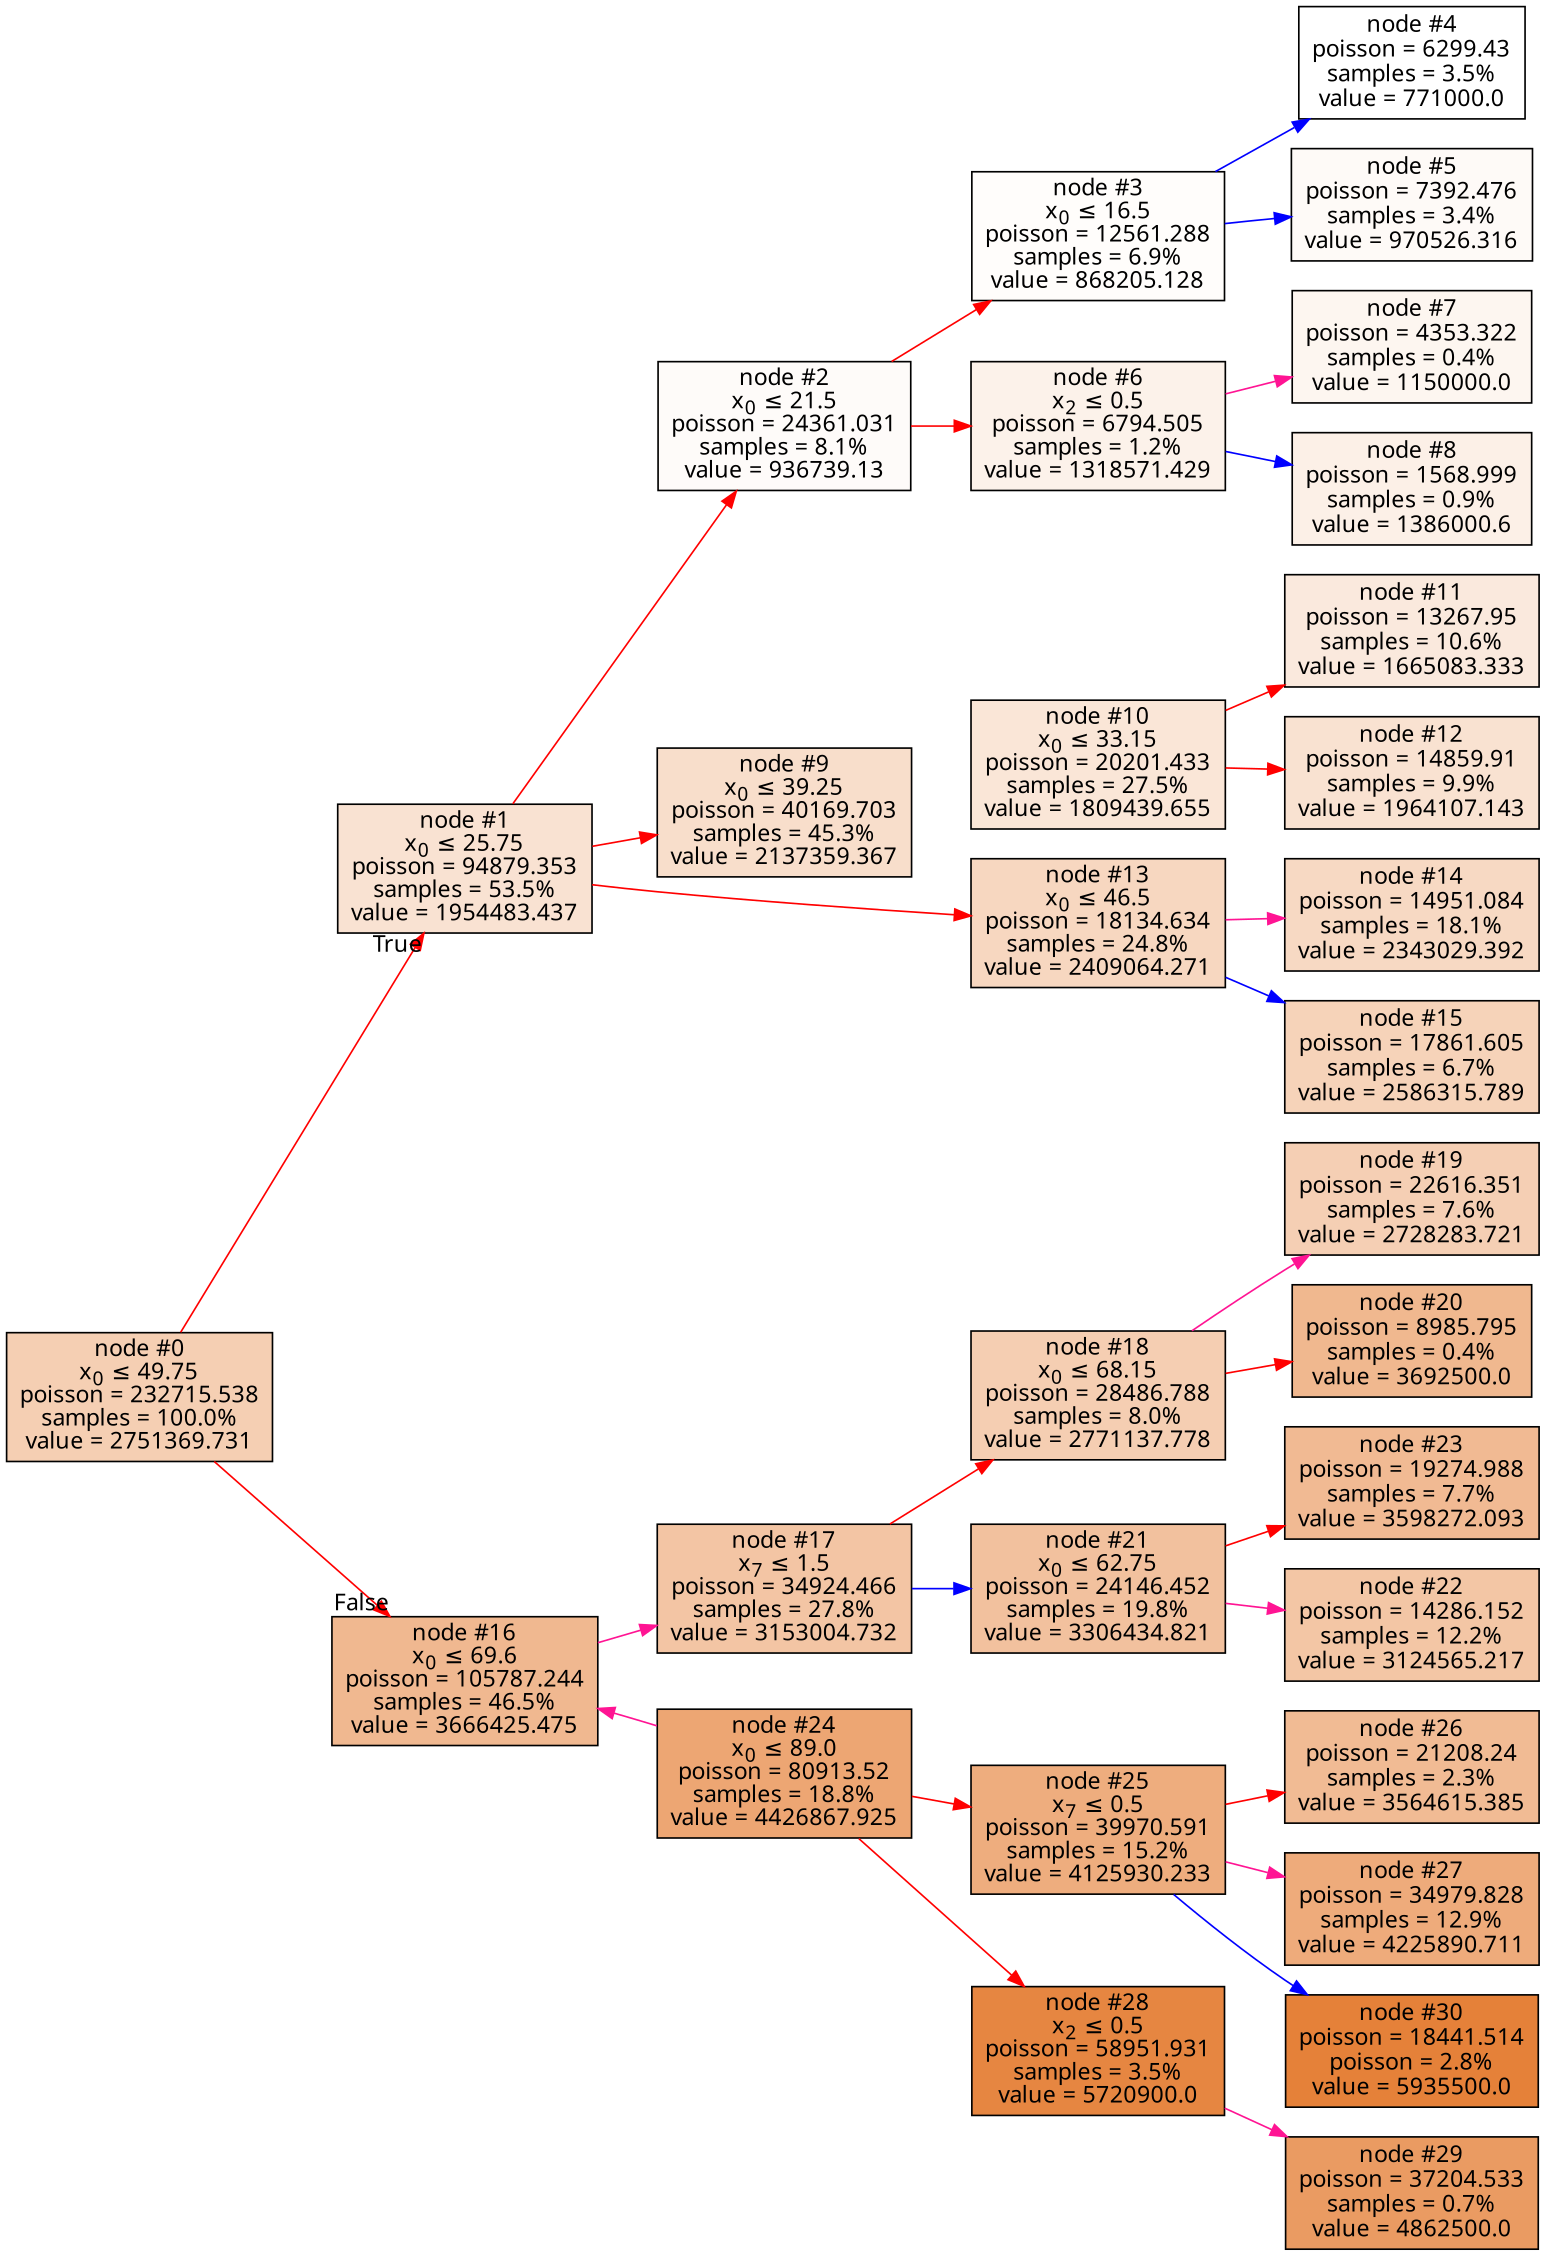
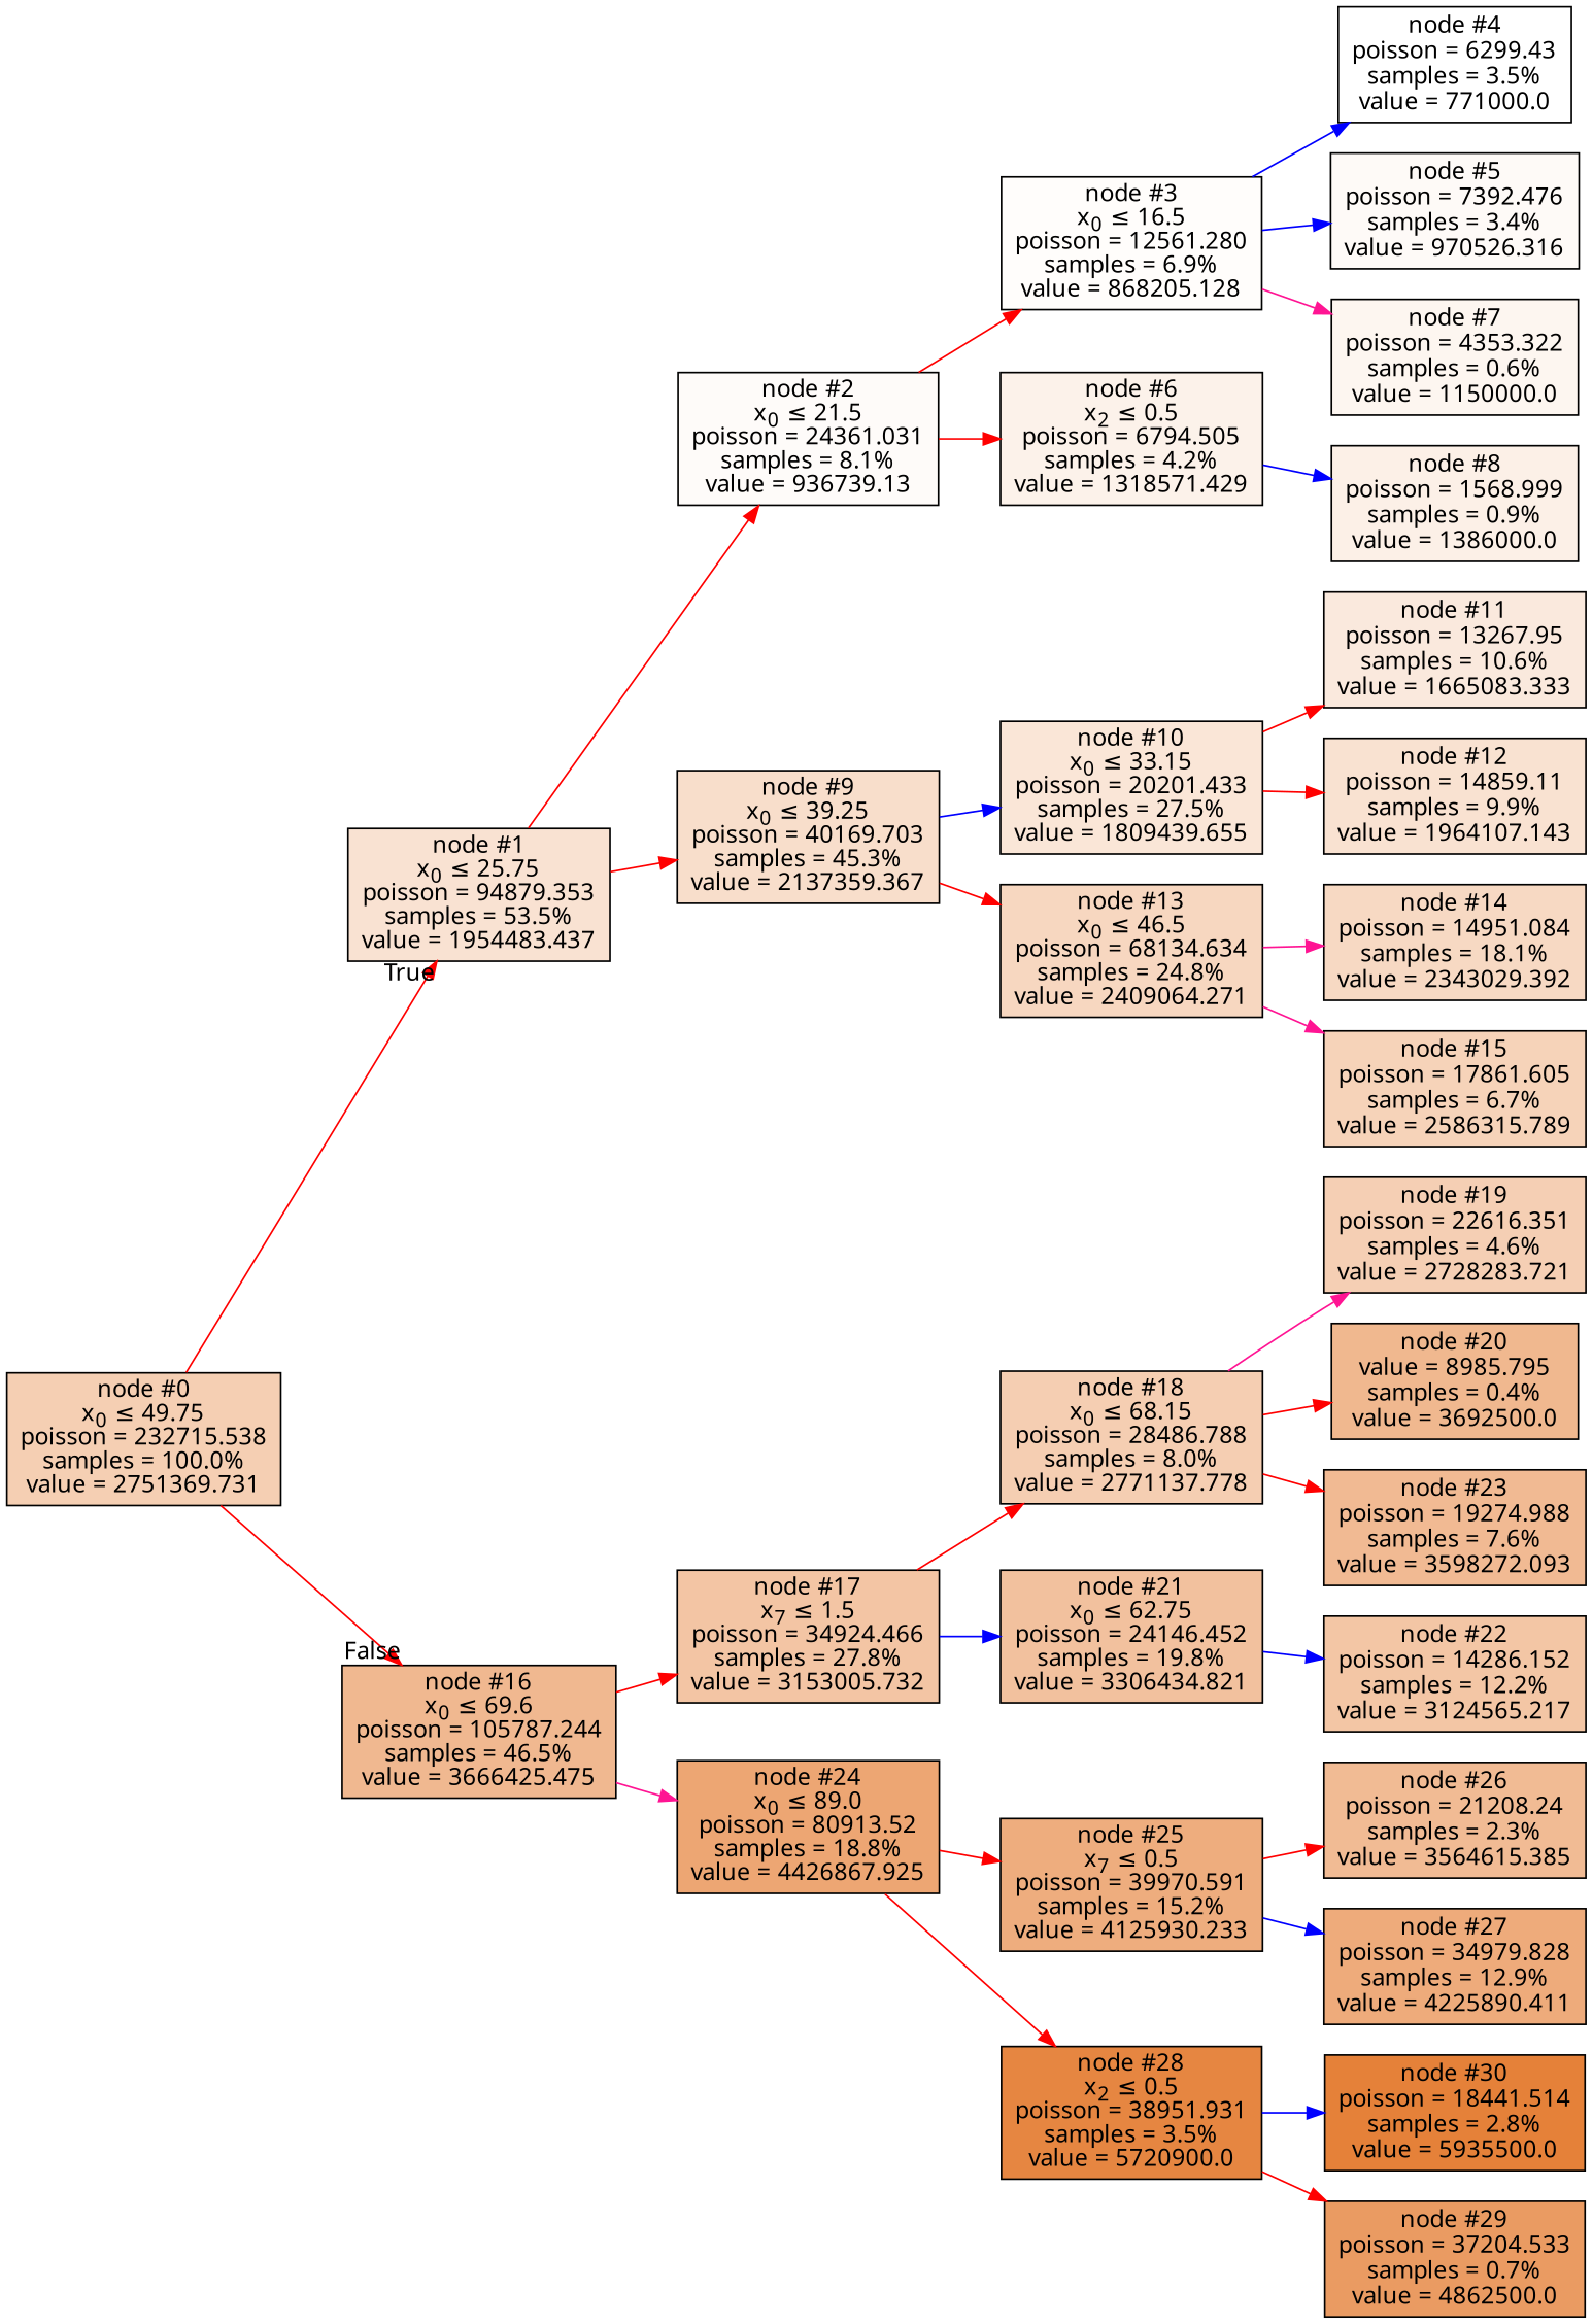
  digraph {
    fontname="Noto Sans"
    rankdir=LR
    node [color=black fontname="Noto Sans" shape=box style=filled]
    edge [color=red fontname="Noto Sans"]
    n1 [fillcolor="#f5cfb3" label=<node &#35;0<br/>x<SUB>0</SUB> &le; 49.75<br/>poisson = 232715.538<br/>samples = 100.0%<br/>value = 2751369.731>]
    n2 [fillcolor="#f9e2d2" label=<node &#35;1<br/>x<SUB>0</SUB> &le; 25.75<br/>poisson = 94879.353<br/>samples = 53.5%<br/>value = 1954483.437>]
    n3 [fillcolor="#f0b890" label=<node &#35;16<br/>x<SUB>0</SUB> &le; 69.6<br/>poisson = 105787.244<br/>samples = 46.5%<br/>value = 3666425.475>]
    n4 [fillcolor="#fefbf9" label=<node &#35;2<br/>x<SUB>0</SUB> &le; 21.5<br/>poisson = 24361.031<br/>samples = 8.1%<br/>value = 936739.13>]
    n5 [fillcolor="#f8decb" label=<node &#35;9<br/>x<SUB>0</SUB> &le; 39.25<br/>poisson = 40169.703<br/>samples = 45.3%<br/>value = 2137359.367>]
-   n6 [fillcolor="#f3c5a4" label=<node &#35;17<br/>x<SUB>7</SUB> &le; 1.5<br/>poisson = 34924.466<br/>samples = 27.8%<br/>value = 3153004.732>]
+   n6 [fillcolor="#f3c5a4" label=<node &#35;17<br/>x<SUB>7</SUB> &le; 1.5<br/>poisson = 34924.466<br/>samples = 27.8%<br/>value = 3153005.732>]
    n7 [fillcolor="#eda673" label=<node &#35;24<br/>x<SUB>0</SUB> &le; 89.0<br/>poisson = 80913.52<br/>samples = 18.8%<br/>value = 4426867.925>]
-   n8 [fillcolor="#fffdfb" label=<node &#35;3<br/>x<SUB>0</SUB> &le; 16.5<br/>poisson = 12561.288<br/>samples = 6.9%<br/>value = 868205.128>]
-   n9 [fillcolor="#fcf2ea" label=<node &#35;6<br/>x<SUB>2</SUB> &le; 0.5<br/>poisson = 6794.505<br/>samples = 1.2%<br/>value = 1318571.429>]
+   n8 [fillcolor="#fffdfb" label=<node &#35;3<br/>x<SUB>0</SUB> &le; 16.5<br/>poisson = 12561.280<br/>samples = 6.9%<br/>value = 868205.128>]
+   n9 [fillcolor="#fcf2ea" label=<node &#35;6<br/>x<SUB>2</SUB> &le; 0.5<br/>poisson = 6794.505<br/>samples = 4.2%<br/>value = 1318571.429>]
    n10 [fillcolor="#fae6d7" label=<node &#35;10<br/>x<SUB>0</SUB> &le; 33.15<br/>poisson = 20201.433<br/>samples = 27.5%<br/>value = 1809439.655>]
-   n11 [fillcolor="#f7d7c0" label=<node &#35;13<br/>x<SUB>0</SUB> &le; 46.5<br/>poisson = 18134.634<br/>samples = 24.8%<br/>value = 2409064.271>]
+   n11 [fillcolor="#f7d7c0" label=<node &#35;13<br/>x<SUB>0</SUB> &le; 46.5<br/>poisson = 68134.634<br/>samples = 24.8%<br/>value = 2409064.271>]
    n12 [fillcolor="#ffffff" label=<node &#35;4<br/>poisson = 6299.43<br/>samples = 3.5%<br/>value = 771000.0>]
    n13 [fillcolor="#fefaf7" label=<node &#35;5<br/>poisson = 7392.476<br/>samples = 3.4%<br/>value = 970526.316>]
-   n14 [fillcolor="#fdf6f0" label=<node &#35;7<br/>poisson = 4353.322<br/>samples = 0.4%<br/>value = 1150000.0>]
-   n15 [fillcolor="#fcf0e7" label=<node &#35;8<br/>poisson = 1568.999<br/>samples = 0.9%<br/>value = 1386000.6>]
+   n14 [fillcolor="#fdf6f0" label=<node &#35;7<br/>poisson = 4353.322<br/>samples = 0.6%<br/>value = 1150000.0>]
+   n15 [fillcolor="#fcf0e7" label=<node &#35;8<br/>poisson = 1568.999<br/>samples = 0.9%<br/>value = 1386000.0>]
    n16 [fillcolor="#fae9dd" label=<node &#35;11<br/>poisson = 13267.95<br/>samples = 10.6%<br/>value = 1665083.333>]
-   n17 [fillcolor="#f9e2d1" label=<node &#35;12<br/>poisson = 14859.91<br/>samples = 9.9%<br/>value = 1964107.143>]
+   n17 [fillcolor="#f9e2d1" label=<node &#35;12<br/>poisson = 14859.11<br/>samples = 9.9%<br/>value = 1964107.143>]
    n18 [fillcolor="#f7d9c3" label=<node &#35;14<br/>poisson = 14951.084<br/>samples = 18.1%<br/>value = 2343029.392>]
    n19 [fillcolor="#f6d3b9" label=<node &#35;15<br/>poisson = 17861.605<br/>samples = 6.7%<br/>value = 2586315.789>]
    n20 [fillcolor="#f5ceb2" label=<node &#35;18<br/>x<SUB>0</SUB> &le; 68.15<br/>poisson = 28486.788<br/>samples = 8.0%<br/>value = 2771137.778>]
    n21 [fillcolor="#f2c19e" label=<node &#35;21<br/>x<SUB>0</SUB> &le; 62.75<br/>poisson = 24146.452<br/>samples = 19.8%<br/>value = 3306434.821>]
    n22 [fillcolor="#eead7e" label=<node &#35;25<br/>x<SUB>7</SUB> &le; 0.5<br/>poisson = 39970.591<br/>samples = 15.2%<br/>value = 4125930.233>]
-   n23 [fillcolor="#e68641" label=<node &#35;28<br/>x<SUB>2</SUB> &le; 0.5<br/>poisson = 58951.931<br/>samples = 3.5%<br/>value = 5720900.0>]
-   n24 [fillcolor="#f5cfb4" label=<node &#35;19<br/>poisson = 22616.351<br/>samples = 7.6%<br/>value = 2728283.721>]
-   n25 [fillcolor="#f0b88f" label=<node &#35;20<br/>poisson = 8985.795<br/>samples = 0.4%<br/>value = 3692500.0>]
+   n23 [fillcolor="#e68641" label=<node &#35;28<br/>x<SUB>2</SUB> &le; 0.5<br/>poisson = 38951.931<br/>samples = 3.5%<br/>value = 5720900.0>]
+   n24 [fillcolor="#f5cfb4" label=<node &#35;19<br/>poisson = 22616.351<br/>samples = 4.6%<br/>value = 2728283.721>]
+   n25 [fillcolor="#f0b88f" label=<node &#35;20<br/>value = 8985.795<br/>samples = 0.4%<br/>value = 3692500.0>]
    n26 [fillcolor="#f3c6a5" label=<node &#35;22<br/>poisson = 14286.152<br/>samples = 12.2%<br/>value = 3124565.217>]
-   n27 [fillcolor="#f1ba93" label=<node &#35;23<br/>poisson = 19274.988<br/>samples = 7.7%<br/>value = 3598272.093>]
+   n27 [fillcolor="#f1ba93" label=<node &#35;23<br/>poisson = 19274.988<br/>samples = 7.6%<br/>value = 3598272.093>]
    n28 [fillcolor="#f1bb94" label=<node &#35;26<br/>poisson = 21208.24<br/>samples = 2.3%<br/>value = 3564615.385>]
-   n29 [fillcolor="#eeab7b" label=<node &#35;27<br/>poisson = 34979.828<br/>samples = 12.9%<br/>value = 4225890.711>]
+   n29 [fillcolor="#eeab7b" label=<node &#35;27<br/>poisson = 34979.828<br/>samples = 12.9%<br/>value = 4225890.411>]
    n30 [fillcolor="#ea9b62" label=<node &#35;29<br/>poisson = 37204.533<br/>samples = 0.7%<br/>value = 4862500.0>]
-   n31 [fillcolor="#e58139" label=<node &#35;30<br/>poisson = 18441.514<br/>poisson = 2.8%<br/>value = 5935500.0>]
+   n31 [fillcolor="#e58139" label=<node &#35;30<br/>poisson = 18441.514<br/>samples = 2.8%<br/>value = 5935500.0>]
    n1 -> n2 [headlabel=True labelangle=-45 labeldistance=2.5]
    n1 -> n3 [headlabel=False labelangle=45 labeldistance=2.5]
    n2 -> n4
    n2 -> n5
-   n3 -> n6 [color=deeppink]
-   n7 -> n3 [color=deeppink]
+   n3 -> n6
+   n3 -> n7 [color=deeppink]
    n4 -> n8
    n4 -> n9
-   n2 -> n11
+   n5 -> n10 [color=blue]
+   n5 -> n11
    n6 -> n20
    n6 -> n21 [color=blue]
    n7 -> n22
    n7 -> n23
    n8 -> n12 [color=blue]
    n8 -> n13 [color=blue]
-   n9 -> n14 [color=deeppink]
+   n8 -> n14 [color=deeppink]
    n9 -> n15 [color=blue]
    n10 -> n16
    n10 -> n17
    n11 -> n18 [color=deeppink]
-   n11 -> n19 [color=blue]
+   n11 -> n19 [color=deeppink]
    n20 -> n24 [color=deeppink]
    n20 -> n25
-   n21 -> n26 [color=deeppink]
-   n21 -> n27
+   n21 -> n26 [color=blue]
+   n20 -> n27
    n22 -> n28
-   n22 -> n29 [color=deeppink]
-   n23 -> n30 [color=deeppink]
-   n22 -> n31 [color=blue]
+   n22 -> n29 [color=blue]
+   n23 -> n30
+   n23 -> n31 [color=blue]
  }
